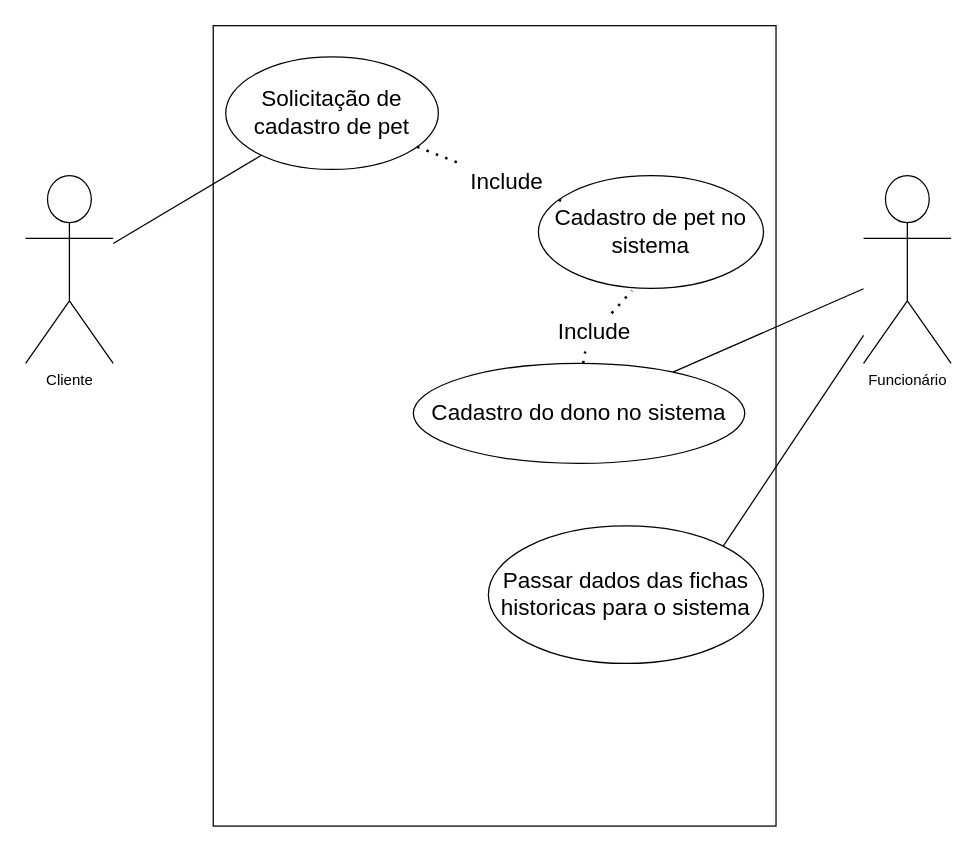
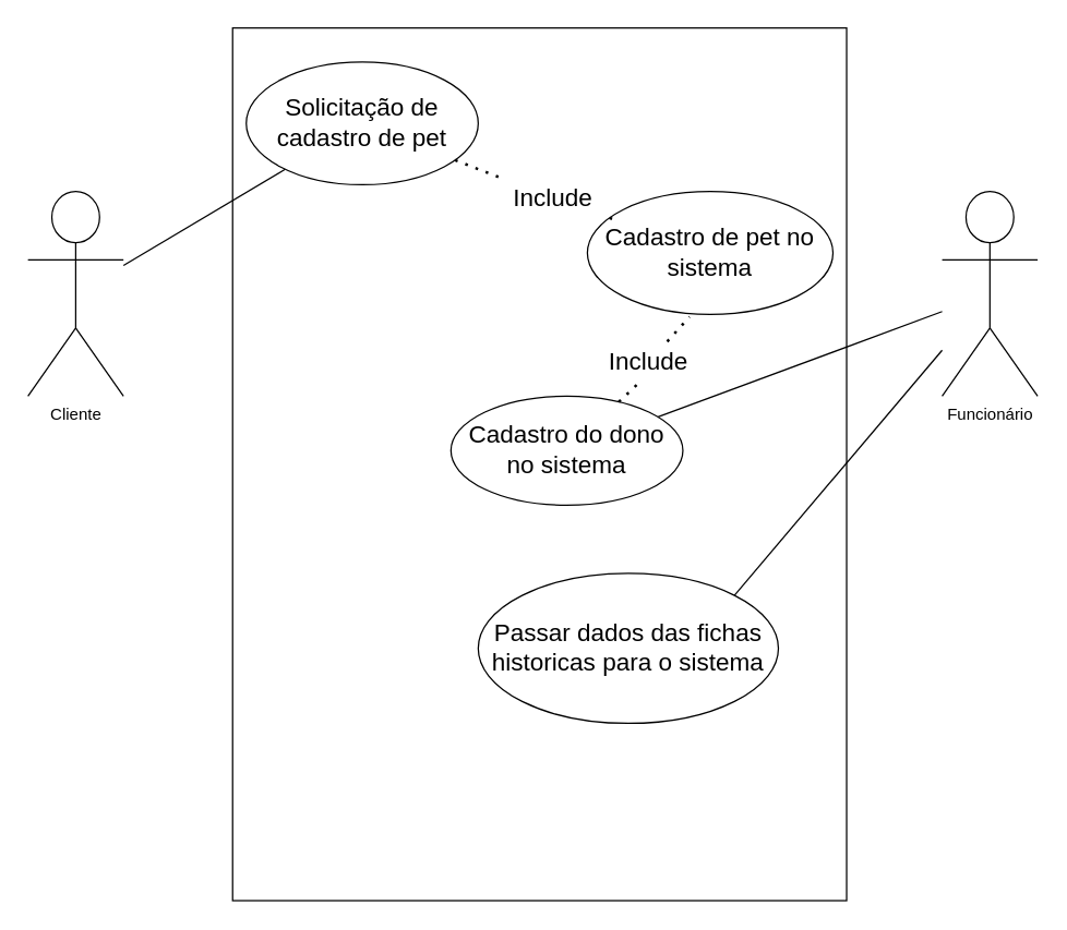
  <mxCell id="0" />
  <mxCell id="1" parent="0" />
  <mxCell id="2" value="" style="rounded=0;whiteSpace=wrap;html=1;movable=0;resizable=0;rotatable=0;deletable=0;editable=0;locked=1;connectable=0;" vertex="1" parent="1"><mxGeometry x="170" y="20" width="450" height="640" as="geometry" /></mxCell>
  <mxCell id="3" value="Cliente" style="shape=umlActor;verticalLabelPosition=bottom;verticalAlign=top;html=1;outlineConnect=0;" vertex="1" parent="1"><mxGeometry x="20" y="140" width="70" height="150" as="geometry" /></mxCell>
  <mxCell id="4" value="Funcionário" style="shape=umlActor;verticalLabelPosition=bottom;verticalAlign=top;html=1;outlineConnect=0;" vertex="1" parent="1"><mxGeometry x="690" y="140" width="70" height="150" as="geometry" /></mxCell>
  <mxCell id="5" value="&lt;font style=&quot;font-size: 18px;&quot;&gt;Solicitação de cadastro de pet&lt;/font&gt;" style="ellipse;whiteSpace=wrap;html=1;" vertex="1" parent="1"><mxGeometry x="180" y="45" width="170" height="90" as="geometry" /></mxCell>
  <mxCell id="6" value="" style="endArrow=none;html=1;rounded=0;" edge="1" parent="1" source="3" target="5"><mxGeometry width="50" height="50" relative="1" as="geometry"><mxPoint x="270" y="10" as="sourcePoint" /><mxPoint x="410" y="240" as="targetPoint" /></mxGeometry></mxCell>
  <mxCell id="7" value="&lt;font style=&quot;font-size: 18px;&quot;&gt;Cadastro de pet no sistema&lt;/font&gt;" style="ellipse;whiteSpace=wrap;html=1;" vertex="1" parent="1"><mxGeometry x="430" y="140" width="180" height="90" as="geometry" /></mxCell>
  <mxCell id="8" value="" style="endArrow=none;dashed=1;html=1;dashPattern=1 3;strokeWidth=2;rounded=0;" edge="1" parent="1" source="11" target="7"><mxGeometry width="50" height="50" relative="1" as="geometry"><mxPoint x="360" y="200" as="sourcePoint" /><mxPoint x="410" y="150" as="targetPoint" /></mxGeometry></mxCell>
  <mxCell id="9" value="" style="endArrow=none;html=1;rounded=0;" edge="1" parent="1" source="4" target="12"><mxGeometry width="50" height="50" relative="1" as="geometry"><mxPoint x="680" y="200" as="sourcePoint" /><mxPoint x="580" y="200" as="targetPoint" /></mxGeometry></mxCell>
  <mxCell id="10" value="" style="endArrow=none;dashed=1;html=1;dashPattern=1 3;strokeWidth=2;rounded=0;" edge="1" parent="1" source="5" target="11"><mxGeometry width="50" height="50" relative="1" as="geometry"><mxPoint x="352" y="116" as="sourcePoint" /><mxPoint x="458" y="154" as="targetPoint" /></mxGeometry></mxCell>
  <mxCell id="11" value="&lt;font style=&quot;font-size: 18px;&quot;&gt;Include&lt;/font&gt;" style="text;html=1;strokeColor=none;fillColor=none;align=center;verticalAlign=middle;whiteSpace=wrap;rounded=0;" vertex="1" parent="1"><mxGeometry x="360" y="130" width="90" height="30" as="geometry" /></mxCell>
- <mxCell id="12" value="&lt;font style=&quot;font-size: 18px;&quot;&gt;Cadastro do dono no sistema&lt;/font&gt;" style="ellipse;whiteSpace=wrap;html=1;" vertex="1" parent="1"><mxGeometry x="330" y="290" width="265" height="80" as="geometry" /></mxCell>
+ <mxCell id="12" value="&lt;font style=&quot;font-size: 18px;&quot;&gt;Cadastro do dono no sistema&lt;/font&gt;" style="ellipse;whiteSpace=wrap;html=1;" vertex="1" parent="1"><mxGeometry x="330" y="290" width="170" height="80" as="geometry" /></mxCell>
  <mxCell id="13" value="" style="endArrow=none;dashed=1;html=1;dashPattern=1 3;strokeWidth=2;rounded=0;entryX=0.416;entryY=1.02;entryDx=0;entryDy=0;entryPerimeter=0;" edge="1" parent="1" source="15" target="7"><mxGeometry width="50" height="50" relative="1" as="geometry"><mxPoint x="370" y="230" as="sourcePoint" /><mxPoint x="420" y="190" as="targetPoint" /></mxGeometry></mxCell>
  <mxCell id="14" value="" style="endArrow=none;dashed=1;html=1;dashPattern=1 3;strokeWidth=2;rounded=0;entryX=0.416;entryY=1.02;entryDx=0;entryDy=0;entryPerimeter=0;" edge="1" parent="1" source="12" target="15"><mxGeometry width="50" height="50" relative="1" as="geometry"><mxPoint x="467" y="313" as="sourcePoint" /><mxPoint x="508" y="242" as="targetPoint" /></mxGeometry></mxCell>
  <mxCell id="15" value="&lt;font style=&quot;font-size: 18px;&quot;&gt;Include&lt;/font&gt;" style="text;html=1;strokeColor=none;fillColor=none;align=center;verticalAlign=middle;whiteSpace=wrap;rounded=0;" vertex="1" parent="1"><mxGeometry x="430" y="250" width="90" height="30" as="geometry" /></mxCell>
  <mxCell id="16" value="" style="endArrow=none;html=1;rounded=0;exitX=1;exitY=0;exitDx=0;exitDy=0;" edge="1" parent="1" source="17" target="4"><mxGeometry width="50" height="50" relative="1" as="geometry"><mxPoint x="500" y="450" as="sourcePoint" /><mxPoint x="590" y="380" as="targetPoint" /></mxGeometry></mxCell>
- <mxCell id="17" value="&lt;font style=&quot;font-size: 18px;&quot;&gt;Passar dados das fichas historicas para o sistema&lt;/font&gt;" style="ellipse;whiteSpace=wrap;html=1;" vertex="1" parent="1"><mxGeometry x="390" y="420" width="220" height="110" as="geometry" /></mxCell>
+ <mxCell id="17" value="&lt;font style=&quot;font-size: 18px;&quot;&gt;Passar dados das fichas historicas para o sistema&lt;/font&gt;" style="ellipse;whiteSpace=wrap;html=1;" vertex="1" parent="1"><mxGeometry x="350" y="420" width="220" height="110" as="geometry" /></mxCell>
